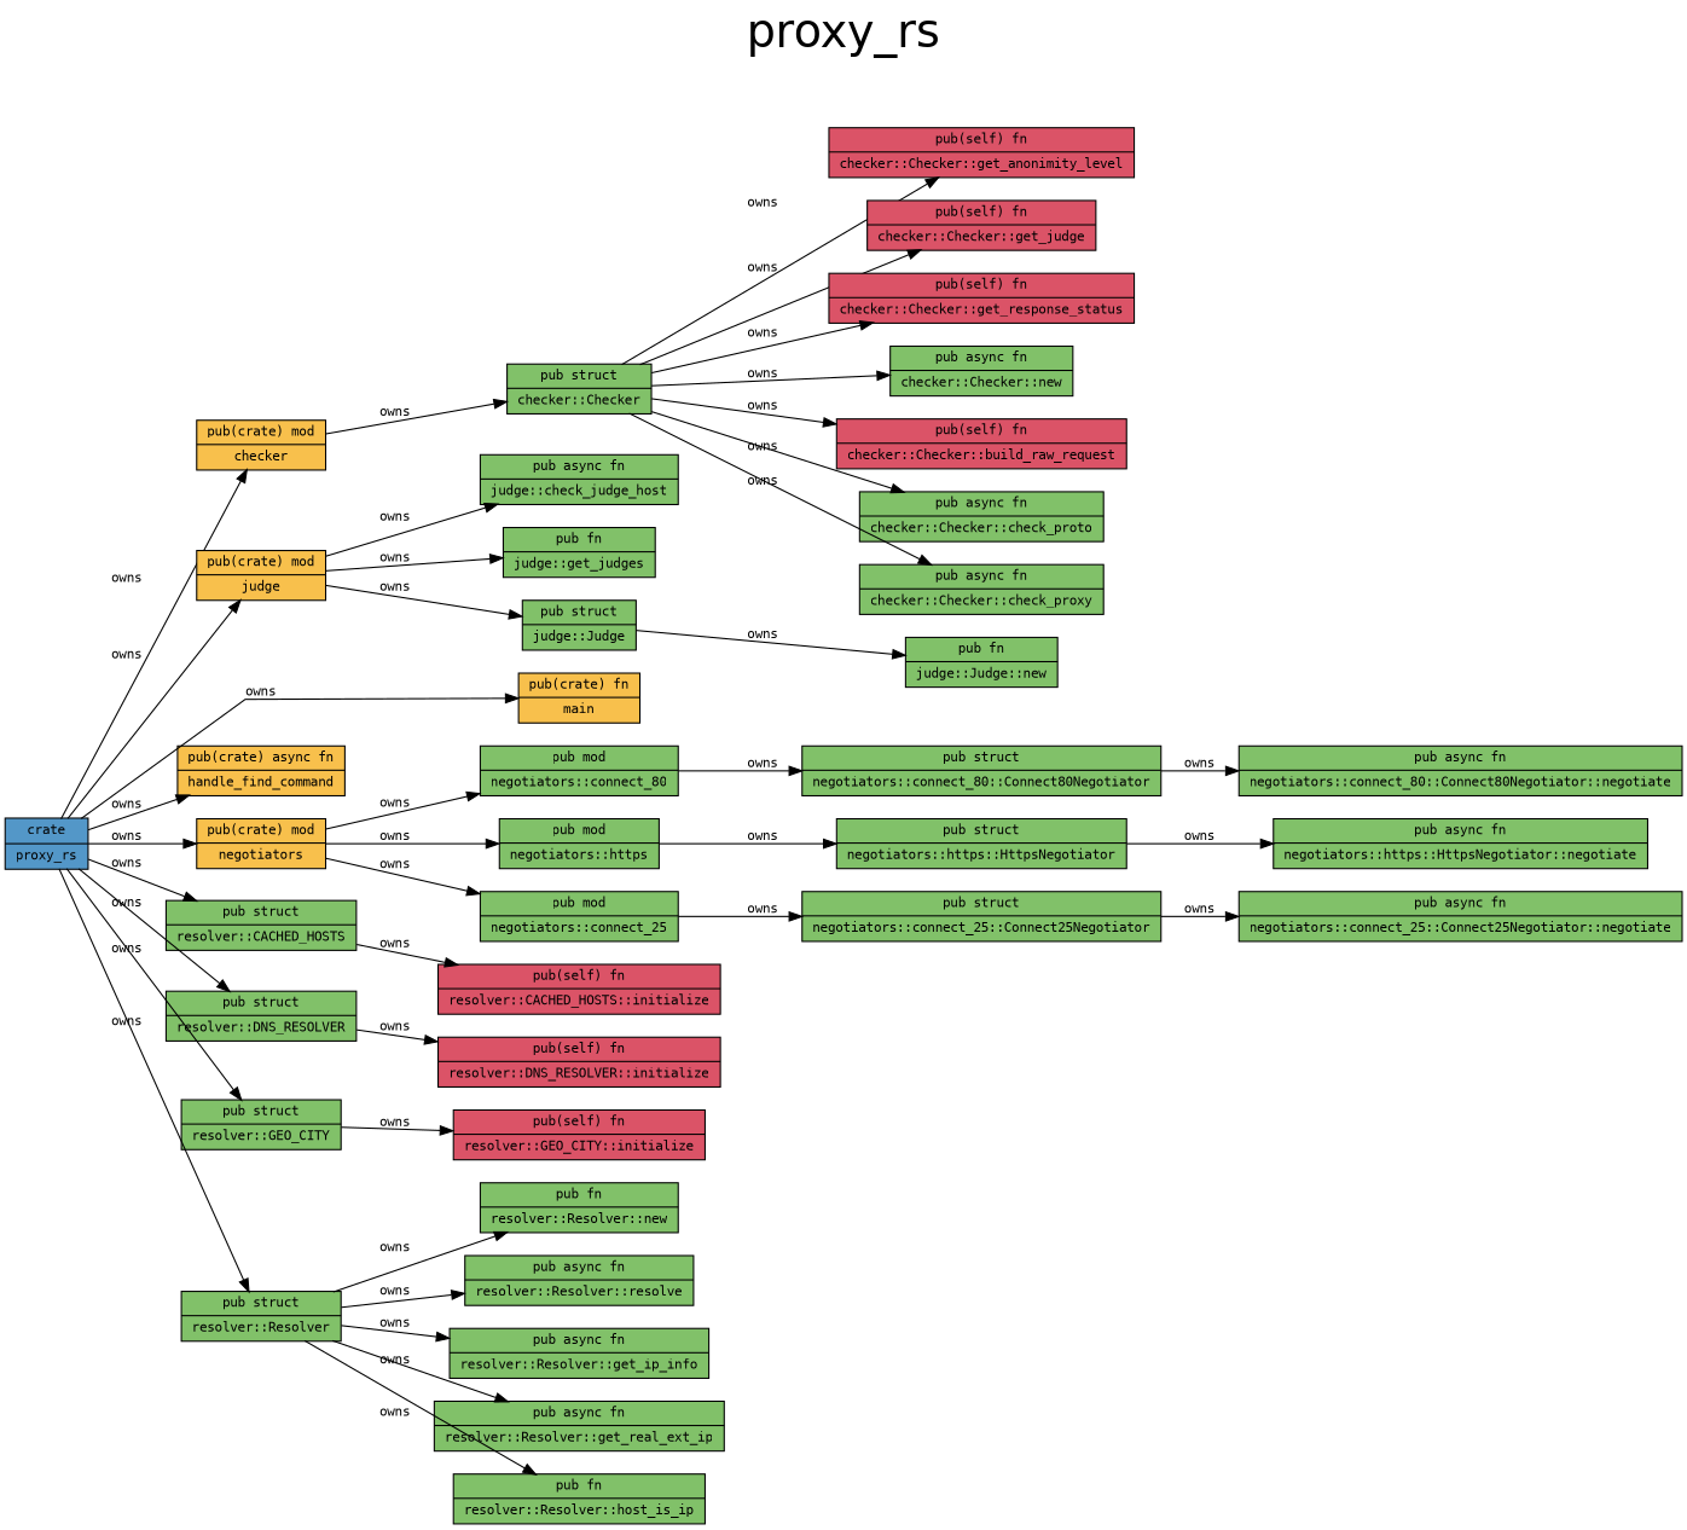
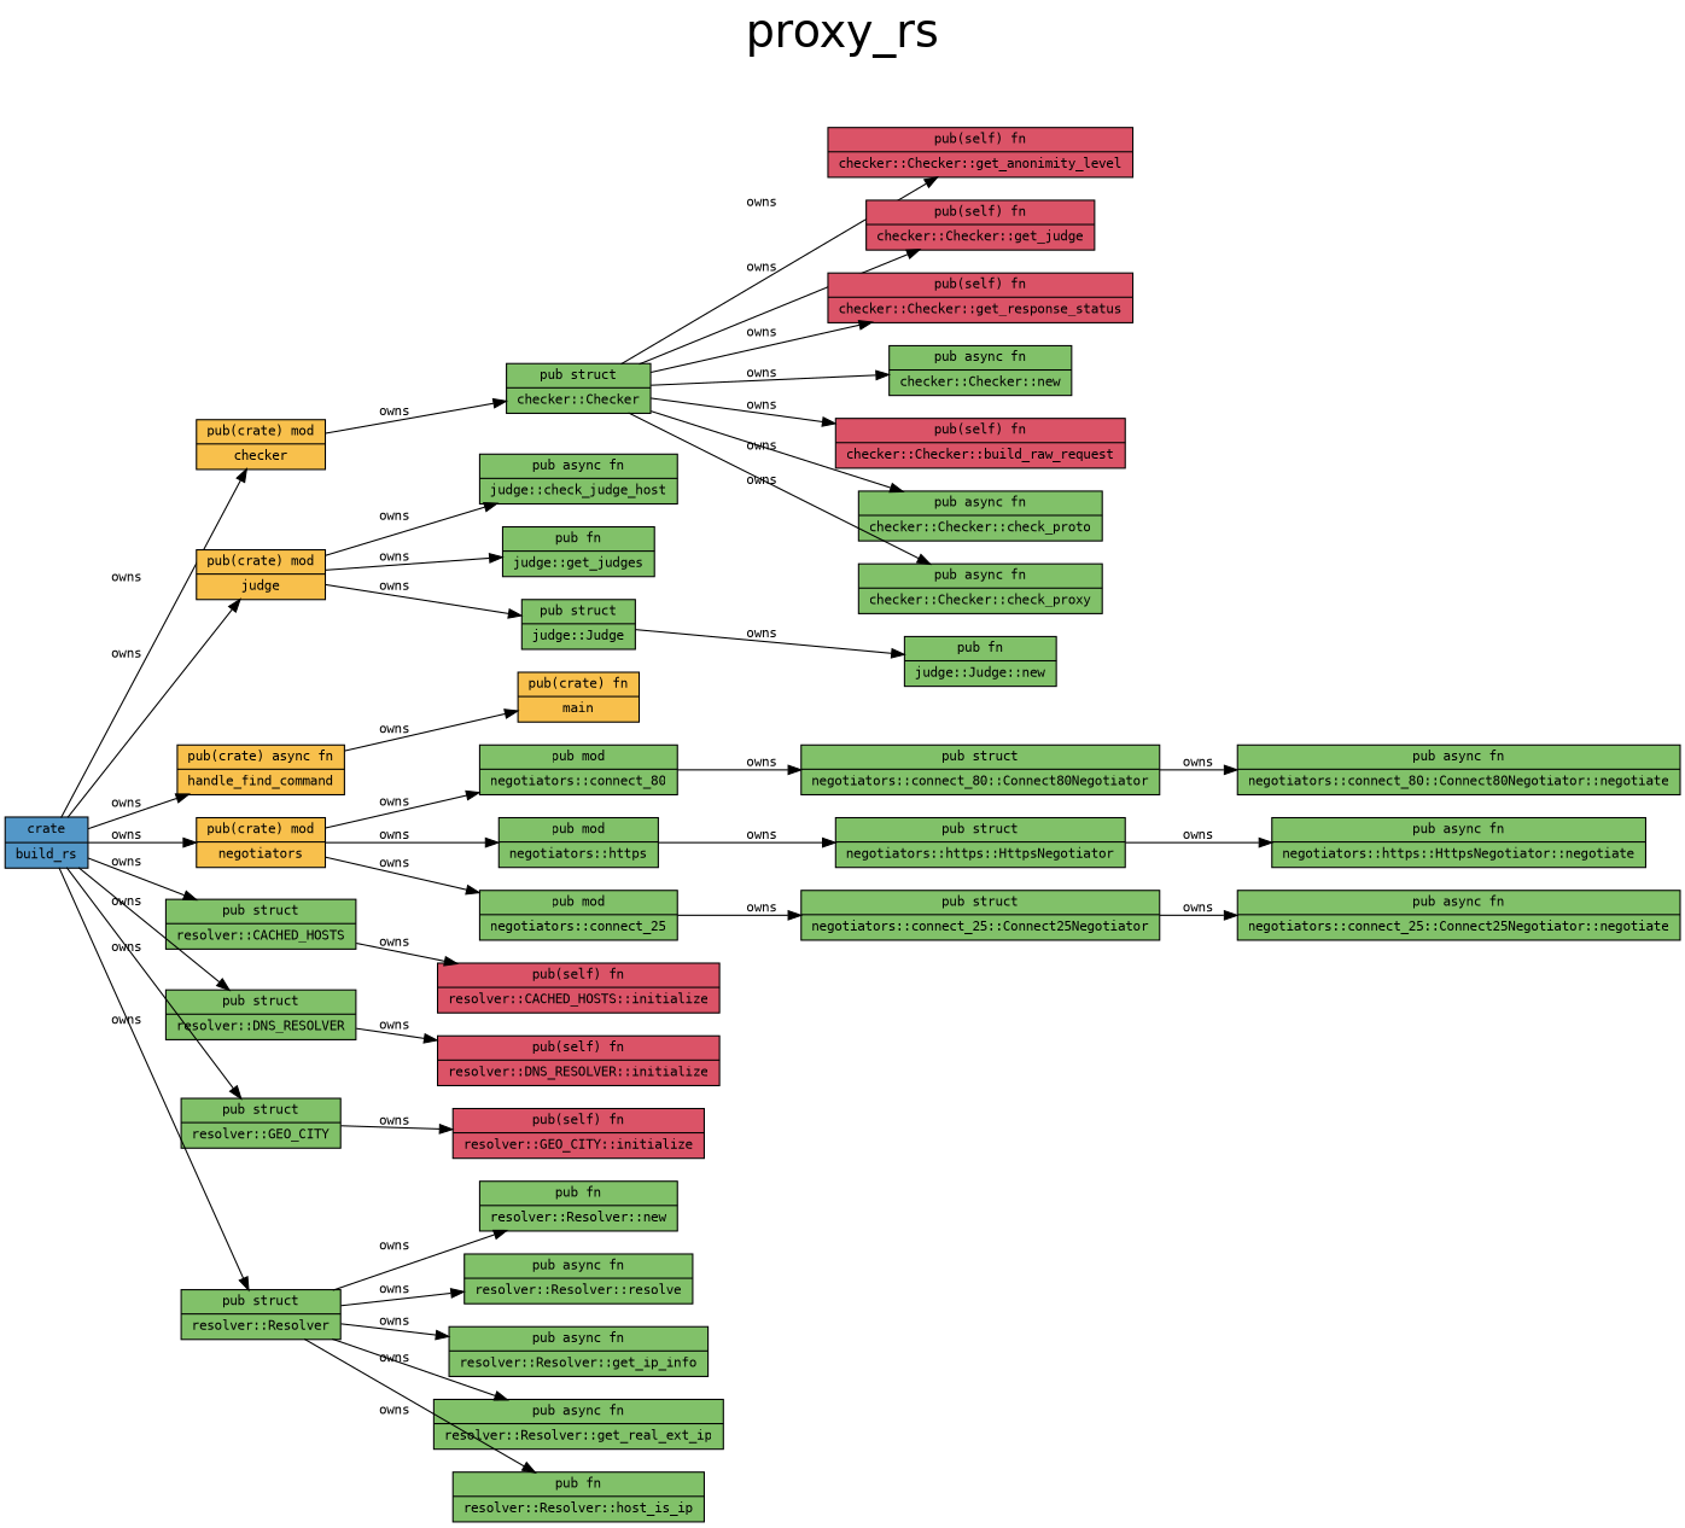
  digraph {
    fontname=Helvetica
    fontsize=36
    label=proxy_rs
    labelloc=t
    rankdir=LR
    splines=line
    node [fillcolor="#81c169" fontname=monospace fontsize=10 shape=record style=filled]
    edge [color="#000000" constraint=true fontname=monospace fontsize=10 style=solid]
-   n1 [fillcolor="#5397c8" label="crate|proxy_rs"]
+   n1 [fillcolor="#5397c8" label="crate|build_rs"]
    n2 [fillcolor="#f8c04c" label="pub(crate) mod|checker"]
    n3 [fillcolor="#f8c04c" label="pub(crate) async fn|handle_find_command"]
    n4 [fillcolor="#f8c04c" label="pub(crate) mod|judge"]
    n5 [fillcolor="#f8c04c" label="pub(crate) fn|main"]
    n6 [fillcolor="#f8c04c" label="pub(crate) mod|negotiators"]
    n7 [label="pub struct|resolver::CACHED_HOSTS"]
    n8 [label="pub struct|resolver::DNS_RESOLVER"]
    n9 [label="pub struct|resolver::GEO_CITY"]
    n10 [label="pub struct|resolver::Resolver"]
    n11 [label="pub struct|checker::Checker"]
    n12 [label="pub struct|judge::Judge"]
    n13 [label="pub async fn|judge::check_judge_host"]
    n14 [label="pub fn|judge::get_judges"]
    n15 [label="pub mod|negotiators::connect_25"]
    n16 [label="pub mod|negotiators::connect_80"]
    n17 [label="pub mod|negotiators::https"]
    n18 [fillcolor="#db5367" label="pub(self) fn|resolver::CACHED_HOSTS::initialize"]
    n19 [fillcolor="#db5367" label="pub(self) fn|resolver::DNS_RESOLVER::initialize"]
    n20 [fillcolor="#db5367" label="pub(self) fn|resolver::GEO_CITY::initialize"]
    n21 [label="pub async fn|resolver::Resolver::get_ip_info"]
    n22 [label="pub async fn|resolver::Resolver::get_real_ext_ip"]
    n23 [label="pub fn|resolver::Resolver::host_is_ip"]
    n24 [label="pub fn|resolver::Resolver::new"]
    n25 [label="pub async fn|resolver::Resolver::resolve"]
    n26 [fillcolor="#db5367" label="pub(self) fn|checker::Checker::build_raw_request"]
    n27 [label="pub async fn|checker::Checker::check_proto"]
    n28 [label="pub async fn|checker::Checker::check_proxy"]
    n29 [fillcolor="#db5367" label="pub(self) fn|checker::Checker::get_anonimity_level"]
    n30 [fillcolor="#db5367" label="pub(self) fn|checker::Checker::get_judge"]
    n31 [fillcolor="#db5367" label="pub(self) fn|checker::Checker::get_response_status"]
    n32 [label="pub async fn|checker::Checker::new"]
    n33 [label="pub fn|judge::Judge::new"]
    n34 [label="pub struct|negotiators::connect_25::Connect25Negotiator"]
    n35 [label="pub struct|negotiators::connect_80::Connect80Negotiator"]
    n36 [label="pub struct|negotiators::https::HttpsNegotiator"]
    n37 [label="pub async fn|negotiators::connect_25::Connect25Negotiator::negotiate"]
    n38 [label="pub async fn|negotiators::connect_80::Connect80Negotiator::negotiate"]
    n39 [label="pub async fn|negotiators::https::HttpsNegotiator::negotiate"]
    n1 -> n2 [label=owns]
    n1 -> n3 [label=owns]
    n1 -> n4 [label=owns]
-   n1 -> n5 [label=owns]
+   n3 -> n5 [label=owns]
    n1 -> n6 [label=owns]
    n1 -> n7 [label=owns]
    n1 -> n8 [label=owns]
    n1 -> n9 [label=owns]
    n1 -> n10 [label=owns]
    n2 -> n11 [label=owns]
    n4 -> n12 [label=owns]
    n4 -> n13 [label=owns]
    n4 -> n14 [label=owns]
    n6 -> n15 [label=owns]
    n6 -> n16 [label=owns]
    n6 -> n17 [label=owns]
    n7 -> n18 [label=owns]
    n8 -> n19 [label=owns]
    n9 -> n20 [label=owns]
    n10 -> n21 [label=owns]
    n10 -> n22 [label=owns]
    n10 -> n23 [label=owns]
    n10 -> n24 [label=owns]
    n10 -> n25 [label=owns]
    n11 -> n26 [label=owns]
    n11 -> n27 [label=owns]
    n11 -> n28 [label=owns]
    n11 -> n29 [label=owns]
    n11 -> n30 [label=owns]
    n11 -> n31 [label=owns]
    n11 -> n32 [label=owns]
    n12 -> n33 [label=owns]
    n15 -> n34 [label=owns]
    n16 -> n35 [label=owns]
    n17 -> n36 [label=owns]
    n34 -> n37 [label=owns]
    n35 -> n38 [label=owns]
    n36 -> n39 [label=owns]
  }
